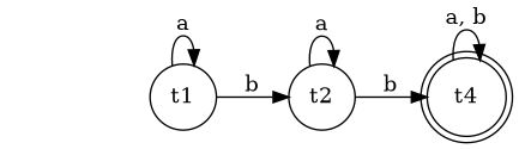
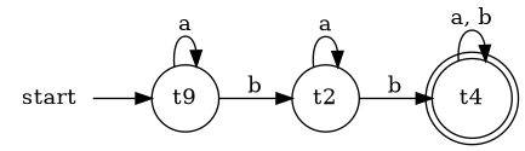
  digraph {
    rankdir=LR
    node [shape=circle]
-   t1
+   start [shape=none]
+   t1 [label=t9]
    t2
    n4 [label=t4 shape=doublecircle]
+   start -> t1
    t1 -> t1 [label=a]
    t1 -> t2 [label=b]
    t2 -> t2 [label=a]
    t2 -> n4 [label=b]
    n4 -> n4 [label="a, b"]
  }
